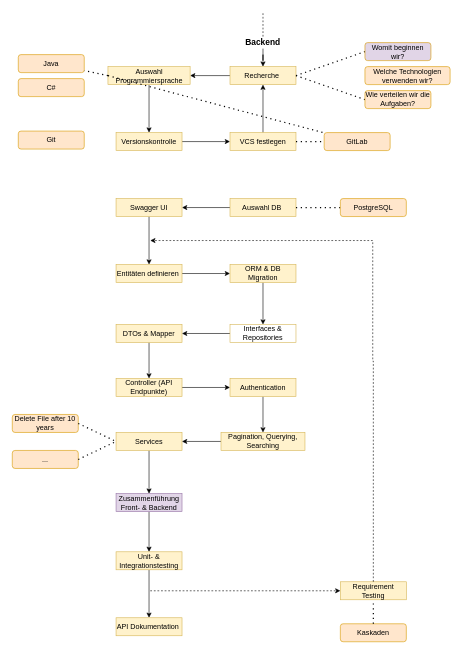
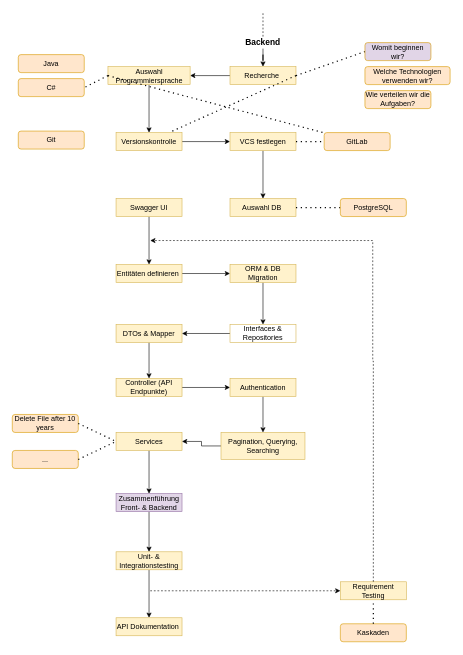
  <mxCell id="0" />
  <mxCell id="1" parent="0" />
  <mxCell id="2" value="" style="endArrow=none;dashed=1;html=1;rounded=0;" parent="1" edge="1"><mxGeometry width="50" height="50" relative="1" as="geometry"><mxPoint x="438" y="60" as="sourcePoint" /><mxPoint x="438" as="targetPoint" y="20" /></mxGeometry></mxCell>
  <mxCell id="3" value="" style="edgeStyle=orthogonalEdgeStyle;rounded=0;orthogonalLoop=1;jettySize=auto;html=1;" parent="1" source="4" target="6" edge="1"><mxGeometry relative="1" as="geometry" /></mxCell>
  <mxCell id="4" value="&lt;b&gt;&lt;font style=&quot;font-size: 14px;&quot;&gt;Backend&lt;/font&gt;&lt;/b&gt;" style="text;html=1;align=center;verticalAlign=middle;whiteSpace=wrap;rounded=0;" parent="1" vertex="1"><mxGeometry x="408" y="60" width="60" height="20" as="geometry" /></mxCell>
  <mxCell id="5" value="" style="edgeStyle=orthogonalEdgeStyle;rounded=0;orthogonalLoop=1;jettySize=auto;html=1;" parent="1" source="6" target="8" edge="1"><mxGeometry relative="1" as="geometry" /></mxCell>
  <mxCell id="6" value="Recherche&amp;nbsp;" style="rounded=0;whiteSpace=wrap;html=1;fillColor=#fff2cc;strokeColor=#d6b656;" parent="1" vertex="1"><mxGeometry x="383" y="110" width="110" height="30" as="geometry" /></mxCell>
  <mxCell id="7" value="" style="edgeStyle=orthogonalEdgeStyle;rounded=0;orthogonalLoop=1;jettySize=auto;html=1;" parent="1" source="8" target="10" edge="1"><mxGeometry relative="1" as="geometry" /></mxCell>
  <mxCell id="8" value="Auswahl Programmiersprache" style="rounded=0;whiteSpace=wrap;html=1;fillColor=#fff2cc;strokeColor=#d6b656;" parent="1" vertex="1"><mxGeometry x="179.5" y="110" width="137" height="30" as="geometry" /></mxCell>
  <mxCell id="9" value="" style="edgeStyle=orthogonalEdgeStyle;rounded=0;orthogonalLoop=1;jettySize=auto;html=1;" parent="1" source="10" target="12" edge="1"><mxGeometry relative="1" as="geometry" /></mxCell>
  <mxCell id="10" value="Versionskontrolle" style="rounded=0;whiteSpace=wrap;html=1;fillColor=#fff2cc;strokeColor=#d6b656;" parent="1" vertex="1"><mxGeometry x="193" y="220" width="110" height="30" as="geometry" /></mxCell>
- <mxCell id="11" value="" style="edgeStyle=orthogonalEdgeStyle;rounded=0;orthogonalLoop=1;jettySize=auto;html=1;" parent="1" source="12" target="6" edge="1"><mxGeometry relative="1" as="geometry" /></mxCell>
+ <mxCell id="11" value="" style="edgeStyle=orthogonalEdgeStyle;rounded=0;orthogonalLoop=1;jettySize=auto;html=1;" parent="1" source="12" target="14" edge="1"><mxGeometry relative="1" as="geometry" /></mxCell>
  <mxCell id="12" value="VCS festlegen" style="rounded=0;whiteSpace=wrap;html=1;fillColor=#fff2cc;strokeColor=#d6b656;" parent="1" vertex="1"><mxGeometry x="383" y="220" width="110" height="30" as="geometry" /></mxCell>
- <mxCell id="13" value="" style="edgeStyle=orthogonalEdgeStyle;rounded=0;orthogonalLoop=1;jettySize=auto;html=1;" parent="1" source="14" target="16" edge="1"><mxGeometry relative="1" as="geometry" /></mxCell>
  <mxCell id="14" value="Auswahl DB&amp;nbsp;" style="rounded=0;whiteSpace=wrap;html=1;fillColor=#fff2cc;strokeColor=#d6b656;" parent="1" vertex="1"><mxGeometry x="383" y="330" width="110" height="30" as="geometry" /></mxCell>
  <mxCell id="15" value="" style="edgeStyle=orthogonalEdgeStyle;rounded=0;orthogonalLoop=1;jettySize=auto;html=1;" parent="1" source="16" target="18" edge="1"><mxGeometry relative="1" as="geometry" /></mxCell>
  <mxCell id="16" value="Swagger UI" style="rounded=0;whiteSpace=wrap;html=1;fillColor=#fff2cc;strokeColor=#d6b656;" parent="1" vertex="1"><mxGeometry x="193" y="330" width="110" height="30" as="geometry" /></mxCell>
  <mxCell id="17" value="" style="edgeStyle=orthogonalEdgeStyle;rounded=0;orthogonalLoop=1;jettySize=auto;html=1;entryX=0;entryY=0.5;entryDx=0;entryDy=0;" parent="1" source="18" target="41" edge="1"><mxGeometry relative="1" as="geometry"><mxPoint x="360" y="410" as="targetPoint" /></mxGeometry></mxCell>
  <mxCell id="18" value="Entitäten definieren&amp;nbsp;" style="rounded=0;whiteSpace=wrap;html=1;fillColor=#fff2cc;strokeColor=#d6b656;" parent="1" vertex="1"><mxGeometry x="193" y="440" width="110" height="30" as="geometry" /></mxCell>
  <mxCell id="19" value="" style="edgeStyle=orthogonalEdgeStyle;rounded=0;orthogonalLoop=1;jettySize=auto;html=1;" parent="1" source="20" target="22" edge="1"><mxGeometry relative="1" as="geometry" /></mxCell>
  <mxCell id="20" value="Controller (API Endpunkte)" style="rounded=0;whiteSpace=wrap;html=1;fillColor=#fff2cc;strokeColor=#d6b656;" parent="1" vertex="1"><mxGeometry x="193" y="630" width="110" height="30" as="geometry" /></mxCell>
  <mxCell id="21" style="edgeStyle=orthogonalEdgeStyle;rounded=0;orthogonalLoop=1;jettySize=auto;html=1;exitX=0.5;exitY=1;exitDx=0;exitDy=0;entryX=0.5;entryY=0;entryDx=0;entryDy=0;" parent="1" source="22" target="49" edge="1"><mxGeometry relative="1" as="geometry" /></mxCell>
  <mxCell id="22" value="Authentication" style="rounded=0;whiteSpace=wrap;html=1;fillColor=#fff2cc;strokeColor=#d6b656;" parent="1" vertex="1"><mxGeometry x="383" y="630" width="110" height="30" as="geometry" /></mxCell>
  <mxCell id="23" value="" style="edgeStyle=orthogonalEdgeStyle;rounded=0;orthogonalLoop=1;jettySize=auto;html=1;" parent="1" source="24" target="25" edge="1"><mxGeometry relative="1" as="geometry" /></mxCell>
  <mxCell id="24" value="Unit- &amp;amp; Integrationstesting" style="rounded=0;whiteSpace=wrap;html=1;fillColor=#fff2cc;strokeColor=#d6b656;" parent="1" vertex="1"><mxGeometry x="193" y="919" width="110" height="30" as="geometry" /></mxCell>
  <mxCell id="25" value="API Dokumentation&amp;nbsp;" style="rounded=0;whiteSpace=wrap;html=1;fillColor=#fff2cc;strokeColor=#d6b656;" parent="1" vertex="1"><mxGeometry x="193" y="1029" width="110" height="30" as="geometry" /></mxCell>
  <mxCell id="26" value="Welche Technologien verwenden wir?" style="rounded=1;whiteSpace=wrap;html=1;fillColor=#ffe6cc;strokeColor=#d79b00;" parent="1" vertex="1"><mxGeometry x="608" y="110" width="142" height="30" as="geometry" /></mxCell>
- <mxCell id="27" value="" style="endArrow=none;dashed=1;html=1;dashPattern=1 3;strokeWidth=2;rounded=0;exitX=1;exitY=0.5;exitDx=0;exitDy=0;entryX=0;entryY=0.5;entryDx=0;entryDy=0;" parent="1" source="6" target="28" edge="1"><mxGeometry width="50" height="50" relative="1" as="geometry"><mxPoint x="493" y="165" as="sourcePoint" /><mxPoint x="598" y="158" as="targetPoint" /></mxGeometry></mxCell>
+ <mxCell id="27" value="" style="endArrow=none;dashed=1;html=1;dashPattern=1 3;strokeWidth=2;rounded=0;exitX=1;exitY=0.5;exitDx=0;exitDy=0;" parent="1" source="6" target="10" edge="1"><mxGeometry width="50" height="50" relative="1" as="geometry"><mxPoint x="493" y="165" as="sourcePoint" /><mxPoint x="598" y="158" as="targetPoint" /></mxGeometry></mxCell>
  <mxCell id="28" value="Wie verteilen wir die Aufgaben?" style="rounded=1;whiteSpace=wrap;html=1;fillColor=#ffe6cc;strokeColor=#d79b00;" parent="1" vertex="1"><mxGeometry x="608" y="150" width="110" height="30" as="geometry" /></mxCell>
  <mxCell id="29" value="" style="endArrow=none;dashed=1;html=1;dashPattern=1 3;strokeWidth=2;rounded=0;exitX=1;exitY=0.5;exitDx=0;exitDy=0;entryX=0;entryY=0.5;entryDx=0;entryDy=0;" parent="1" source="6" target="30" edge="1"><mxGeometry width="50" height="50" relative="1" as="geometry"><mxPoint x="493" y="85" as="sourcePoint" /><mxPoint x="598" y="78" as="targetPoint" /></mxGeometry></mxCell>
  <mxCell id="30" value="Womit beginnen wir?" style="rounded=1;whiteSpace=wrap;html=1;fillColor=#e1d5e7;strokeColor=#d79b00;" parent="1" vertex="1"><mxGeometry x="608" y="70" width="110" height="30" as="geometry" /></mxCell>
  <mxCell id="31" value="" style="endArrow=none;dashed=1;html=1;dashPattern=1 3;strokeWidth=2;rounded=0;exitX=0;exitY=0.5;exitDx=0;exitDy=0;" parent="1" source="8" target="37" edge="1"><mxGeometry width="50" height="50" relative="1" as="geometry"><mxPoint x="-62" y="105" as="sourcePoint" /><mxPoint x="148" y="105" as="targetPoint" /></mxGeometry></mxCell>
  <mxCell id="32" value="Java" style="rounded=1;whiteSpace=wrap;html=1;fillColor=#ffe6cc;strokeColor=#d79b00;" parent="1" vertex="1"><mxGeometry x="30" y="90" width="110" height="30" as="geometry" /></mxCell>
- <mxCell id="33" value="" style="endArrow=none;dashed=1;html=1;dashPattern=1 3;strokeWidth=2;rounded=0;exitX=0;exitY=0.5;exitDx=0;exitDy=0;" parent="1" source="8" target="32" edge="1"><mxGeometry width="50" height="50" relative="1" as="geometry"><mxPoint x="193" y="165" as="sourcePoint" /><mxPoint x="148" y="145" as="targetPoint" /></mxGeometry></mxCell>
+ <mxCell id="33" value="" style="endArrow=none;dashed=1;html=1;dashPattern=1 3;strokeWidth=2;rounded=0;exitX=0;exitY=0.5;exitDx=0;exitDy=0;entryX=1;entryY=0.5;entryDx=0;entryDy=0;" parent="1" source="8" target="34" edge="1"><mxGeometry width="50" height="50" relative="1" as="geometry"><mxPoint x="193" y="165" as="sourcePoint" /><mxPoint x="148" y="145" as="targetPoint" /></mxGeometry></mxCell>
  <mxCell id="34" value="C#" style="rounded=1;whiteSpace=wrap;html=1;fillColor=#ffe6cc;strokeColor=#d79b00;" parent="1" vertex="1"><mxGeometry x="30" y="130" width="110" height="30" as="geometry" /></mxCell>
  <mxCell id="35" value="Git" style="rounded=1;whiteSpace=wrap;html=1;fillColor=#ffe6cc;strokeColor=#d79b00;" parent="1" vertex="1"><mxGeometry x="30" y="217.5" width="110" height="30" as="geometry" /></mxCell>
  <mxCell id="36" value="" style="endArrow=none;dashed=1;html=1;dashPattern=1 3;strokeWidth=2;rounded=0;exitX=1;exitY=0.5;exitDx=0;exitDy=0;entryX=0;entryY=0.5;entryDx=0;entryDy=0;" parent="1" source="12" target="37" edge="1"><mxGeometry width="50" height="50" relative="1" as="geometry"><mxPoint x="488" y="195" as="sourcePoint" /><mxPoint x="593" y="228" as="targetPoint" /></mxGeometry></mxCell>
  <mxCell id="37" value="GitLab" style="rounded=1;whiteSpace=wrap;html=1;fillColor=#ffe6cc;strokeColor=#d79b00;" parent="1" vertex="1"><mxGeometry x="540" y="220" width="110" height="30" as="geometry" /></mxCell>
  <mxCell id="38" value="" style="endArrow=none;dashed=1;html=1;dashPattern=1 3;strokeWidth=2;rounded=0;exitX=1;exitY=0.5;exitDx=0;exitDy=0;entryX=0;entryY=0.5;entryDx=0;entryDy=0;" parent="1" source="14" target="39" edge="1"><mxGeometry width="50" height="50" relative="1" as="geometry"><mxPoint x="452" y="305" as="sourcePoint" /><mxPoint x="557" y="338" as="targetPoint" /></mxGeometry></mxCell>
  <mxCell id="39" value="PostgreSQL" style="rounded=1;whiteSpace=wrap;html=1;fillColor=#ffe6cc;strokeColor=#d79b00;" parent="1" vertex="1"><mxGeometry x="567" y="330" width="110" height="30" as="geometry" /></mxCell>
  <mxCell id="40" style="edgeStyle=orthogonalEdgeStyle;rounded=0;orthogonalLoop=1;jettySize=auto;html=1;exitX=0.5;exitY=1;exitDx=0;exitDy=0;entryX=0.5;entryY=0;entryDx=0;entryDy=0;" parent="1" source="41" target="45" edge="1"><mxGeometry relative="1" as="geometry" /></mxCell>
  <mxCell id="41" value="ORM &amp;amp; DB Migration" style="rounded=0;whiteSpace=wrap;html=1;fillColor=#fff2cc;strokeColor=#d6b656;" parent="1" vertex="1"><mxGeometry x="383" y="440" width="110" height="30" as="geometry" /></mxCell>
  <mxCell id="42" style="edgeStyle=orthogonalEdgeStyle;rounded=0;orthogonalLoop=1;jettySize=auto;html=1;exitX=0.5;exitY=1;exitDx=0;exitDy=0;entryX=0.5;entryY=0;entryDx=0;entryDy=0;" parent="1" source="43" target="20" edge="1"><mxGeometry relative="1" as="geometry" /></mxCell>
  <mxCell id="43" value="DTOs &amp;amp; Mapper" style="rounded=0;whiteSpace=wrap;html=1;fillColor=#fff2cc;strokeColor=#d6b656;" parent="1" vertex="1"><mxGeometry x="193" y="540" width="110" height="30" as="geometry" /></mxCell>
  <mxCell id="44" style="edgeStyle=orthogonalEdgeStyle;rounded=0;orthogonalLoop=1;jettySize=auto;html=1;exitX=0;exitY=0.5;exitDx=0;exitDy=0;entryX=1;entryY=0.5;entryDx=0;entryDy=0;" parent="1" source="45" target="43" edge="1"><mxGeometry relative="1" as="geometry" /></mxCell>
  <mxCell id="45" value="Interfaces &amp;amp; Repositories" style="rounded=0;whiteSpace=wrap;html=1;fillColor=#ffffff;strokeColor=#d6b656;" parent="1" vertex="1"><mxGeometry x="383" y="540" width="110" height="30" as="geometry" /></mxCell>
  <mxCell id="46" style="edgeStyle=orthogonalEdgeStyle;rounded=0;orthogonalLoop=1;jettySize=auto;html=1;" edge="1" parent="1" source="47" target="60"><mxGeometry relative="1" as="geometry" /></mxCell>
  <mxCell id="47" value="Services" style="rounded=0;whiteSpace=wrap;html=1;fillColor=#fff2cc;strokeColor=#d6b656;" parent="1" vertex="1"><mxGeometry x="193" y="720" width="110" height="30" as="geometry" /></mxCell>
  <mxCell id="48" style="edgeStyle=orthogonalEdgeStyle;rounded=0;orthogonalLoop=1;jettySize=auto;html=1;exitX=0;exitY=0.5;exitDx=0;exitDy=0;entryX=1;entryY=0.5;entryDx=0;entryDy=0;" parent="1" source="49" target="47" edge="1"><mxGeometry relative="1" as="geometry" /></mxCell>
- <mxCell id="49" value="Pagination, Querying, Searching" style="rounded=0;whiteSpace=wrap;html=1;fillColor=#fff2cc;strokeColor=#d6b656;" parent="1" vertex="1"><mxGeometry x="368" y="720" width="140" height="30" as="geometry" /></mxCell>
+ <mxCell id="49" value="Pagination, Querying, Searching" style="rounded=0;whiteSpace=wrap;html=1;fillColor=#fff2cc;strokeColor=#d6b656;" parent="1" vertex="1"><mxGeometry x="368" y="720" width="140" height="45" as="geometry" /></mxCell>
  <mxCell id="50" value="Delete File after 10 years" style="rounded=1;whiteSpace=wrap;html=1;fillColor=#ffe6cc;strokeColor=#d79b00;" parent="1" vertex="1"><mxGeometry x="20" y="690" width="110" height="30" as="geometry" /></mxCell>
  <mxCell id="51" value="..." style="rounded=1;whiteSpace=wrap;html=1;fillColor=#ffe6cc;strokeColor=#d79b00;" parent="1" vertex="1"><mxGeometry x="20" y="750" width="110" height="30" as="geometry" /></mxCell>
  <mxCell id="52" value="" style="endArrow=none;dashed=1;html=1;dashPattern=1 3;strokeWidth=2;rounded=0;exitX=1;exitY=0.5;exitDx=0;exitDy=0;entryX=0;entryY=0.5;entryDx=0;entryDy=0;" parent="1" source="50" target="47" edge="1"><mxGeometry width="50" height="50" relative="1" as="geometry"><mxPoint x="370" y="610" as="sourcePoint" /><mxPoint x="420" y="560" as="targetPoint" /></mxGeometry></mxCell>
  <mxCell id="53" value="" style="endArrow=none;dashed=1;html=1;dashPattern=1 3;strokeWidth=2;rounded=0;exitX=1;exitY=0.5;exitDx=0;exitDy=0;entryX=0;entryY=0.5;entryDx=0;entryDy=0;" parent="1" source="51" target="47" edge="1"><mxGeometry width="50" height="50" relative="1" as="geometry"><mxPoint x="160" y="790" as="sourcePoint" /><mxPoint x="223" y="820" as="targetPoint" /></mxGeometry></mxCell>
  <mxCell id="54" value="Requirement Testing" style="rounded=0;whiteSpace=wrap;html=1;fillColor=#fff2cc;strokeColor=#d6b656;" parent="1" vertex="1"><mxGeometry x="567" y="969" width="110" height="30" as="geometry" /></mxCell>
  <mxCell id="55" value="" style="endArrow=classic;dashed=1;html=1;rounded=0;entryX=0;entryY=0.5;entryDx=0;entryDy=0;endFill=1;" parent="1" target="54" edge="1"><mxGeometry width="50" height="50" relative="1" as="geometry"><mxPoint x="250" y="984" as="sourcePoint" /><mxPoint x="408" y="919" as="targetPoint" /></mxGeometry></mxCell>
  <mxCell id="56" value="" style="endArrow=classic;dashed=1;html=1;rounded=0;exitX=0.5;exitY=0;exitDx=0;exitDy=0;endFill=1;edgeStyle=orthogonalEdgeStyle;" parent="1" source="54" edge="1"><mxGeometry width="50" height="50" relative="1" as="geometry"><mxPoint x="470" y="944.5" as="sourcePoint" /><mxPoint x="250" y="400" as="targetPoint" /><Array as="points"><mxPoint x="622" y="601" /><mxPoint x="621" y="601" /></Array></mxGeometry></mxCell>
  <mxCell id="57" value="Kaskaden" style="rounded=1;whiteSpace=wrap;html=1;fillColor=#ffe6cc;strokeColor=#d79b00;" parent="1" vertex="1"><mxGeometry x="567" y="1039" width="110" height="30" as="geometry" /></mxCell>
  <mxCell id="58" value="" style="endArrow=none;dashed=1;html=1;dashPattern=1 3;strokeWidth=2;rounded=0;exitX=0.5;exitY=0;exitDx=0;exitDy=0;entryX=0.5;entryY=1;entryDx=0;entryDy=0;" parent="1" source="57" target="54" edge="1"><mxGeometry width="50" height="50" relative="1" as="geometry"><mxPoint x="718" y="949" as="sourcePoint" /><mxPoint x="781" y="919" as="targetPoint" /></mxGeometry></mxCell>
  <mxCell id="59" style="edgeStyle=orthogonalEdgeStyle;rounded=0;orthogonalLoop=1;jettySize=auto;html=1;" edge="1" parent="1" source="60" target="24"><mxGeometry relative="1" as="geometry" /></mxCell>
  <mxCell id="60" value="Zusammenführung Front- &amp;amp; Backend" style="rounded=0;whiteSpace=wrap;html=1;fillColor=#e1d5e7;strokeColor=#9673a6;" vertex="1" parent="1"><mxGeometry x="193" y="822" width="110" height="30" as="geometry" /></mxCell>
